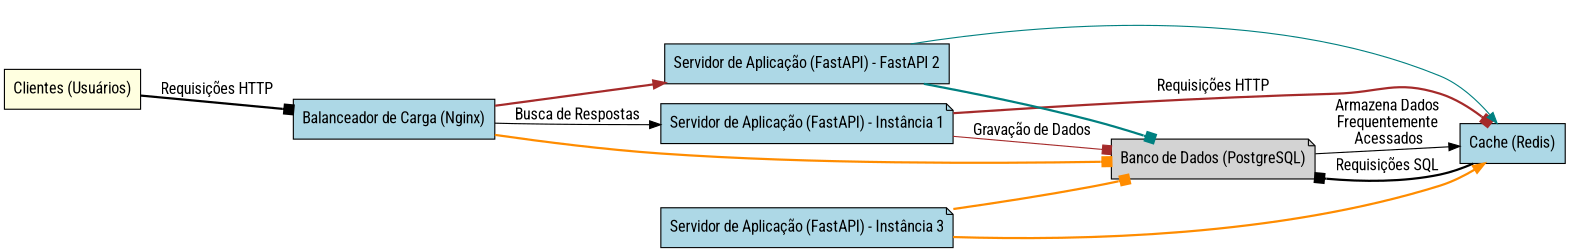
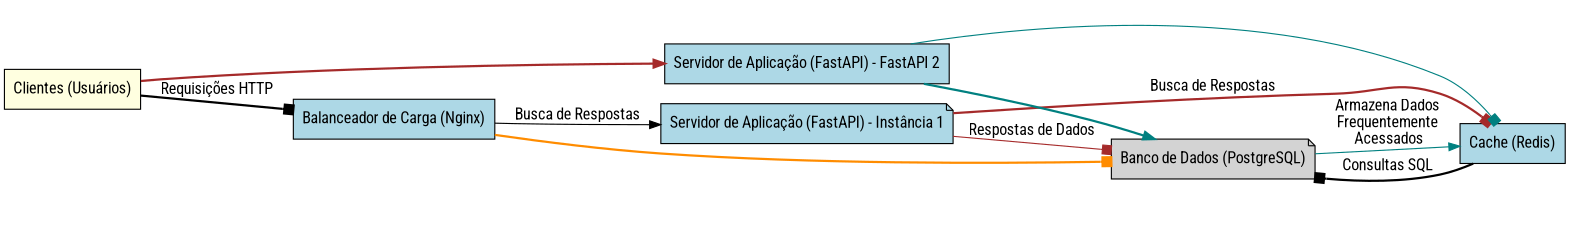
  digraph {
    fontname="Roboto Condensed"
    rankdir=LR
    node [fillcolor=lightblue fontname="Roboto Condensed" shape=box style=filled]
    edge [arrowhead=box color=black fontname="Roboto Condensed" style=bold]
    n1 [fillcolor=lightyellow label="Clientes (Usuários)"]
    n2 [label="Balanceador de Carga (Nginx)"]
    n3 [label="Servidor de Aplicação (FastAPI) - Instância 1" shape=note]
    n4 [label="Servidor de Aplicação (FastAPI) - FastAPI 2"]
    n5 [fillcolor=lightgray label="Banco de Dados (PostgreSQL)" shape=note]
    n6 [label="Cache (Redis)"]
-   n7 [label="Servidor de Aplicação (FastAPI) - Instância 3" shape=note]
    n1 -> n2 [label="Requisições HTTP"]
    n2 -> n3 [arrowhead=normal label="Busca de Respostas" style=solid]
-   n2 -> n4 [arrowhead=normal color=brown]
+   n1 -> n4 [arrowhead=normal color=brown]
    n2 -> n5 [color=darkorange]
-   n3 -> n5 [color=brown label="Gravação de Dados" style=solid]
-   n3 -> n6 [color=brown label="Requisições HTTP"]
-   n4 -> n5 [color=teal]
-   n4 -> n6 [arrowhead=normal color=teal style=solid]
-   n5 -> n6 [arrowhead=normal label="Armazena Dados\nFrequentemente\n Acessados" style=solid]
-   n6 -> n5 [label="Requisições SQL"]
-   n7 -> n5 [color=darkorange]
-   n7 -> n6 [arrowhead=normal color=darkorange]
+   n3 -> n5 [color=brown label="Respostas de Dados" style=solid]
+   n3 -> n6 [color=brown label="Busca de Respostas"]
+   n4 -> n5 [arrowhead=normal color=teal]
+   n4 -> n6 [color=teal style=solid]
+   n5 -> n6 [arrowhead=normal color=teal label="Armazena Dados\nFrequentemente\n Acessados" style=solid]
+   n6 -> n5 [label="Consultas SQL"]
  }
